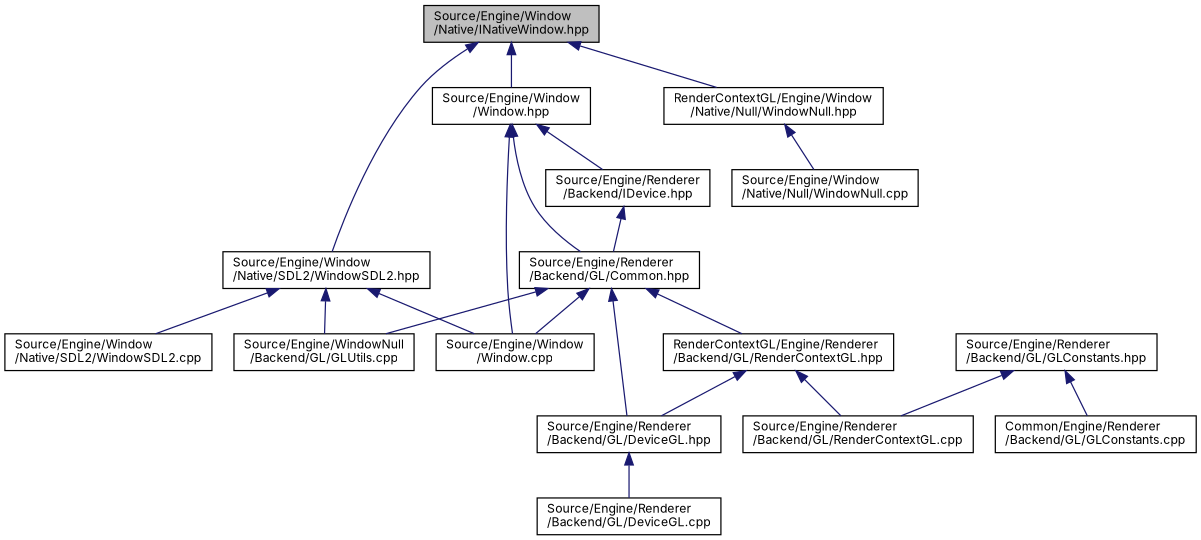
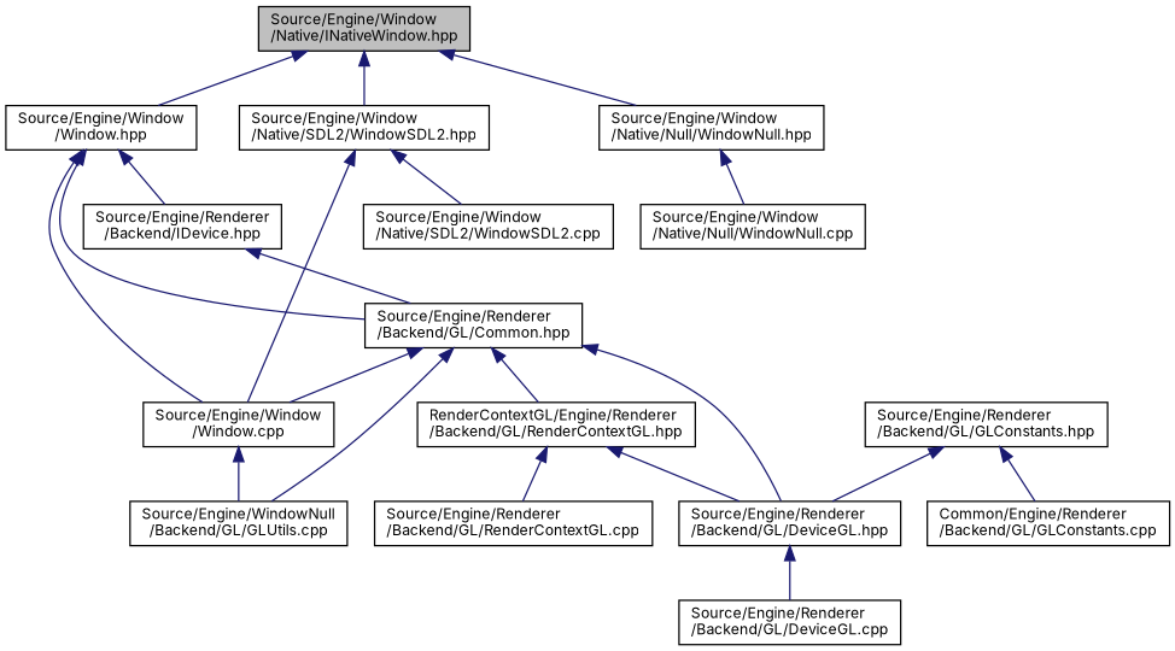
  digraph {
    fontname=Inter
    node [color=black fillcolor=white fontname=Inter fontsize=10 shape=record style=filled]
    edge [color=midnightblue dir=back fontname=Inter fontsize=10 labelfontname=Helvetica labelfontsize=10 style=solid]
    n1 [fillcolor=grey75 fontcolor=black height=0.2 label="Source/Engine/Window\l/Native/INativeWindow.hpp" width=0.4]
    n2 [height=0.2 label="Source/Engine/Window\l/Window.hpp" width=0.4]
    n3 [height=0.2 label="Source/Engine/Window\l/Native/SDL2/WindowSDL2.hpp" width=0.4]
-   n4 [height=0.2 label="RenderContextGL/Engine/Window\l/Native/Null/WindowNull.hpp" width=0.4]
+   n4 [height=0.2 label="Source/Engine/Window\l/Native/Null/WindowNull.hpp" width=0.4]
    n5 [height=0.2 label="Source/Engine/Renderer\l/Backend/GL/Common.hpp" width=0.4]
    n6 [height=0.2 label="Source/Engine/Renderer\l/Backend/IDevice.hpp" width=0.4]
    n7 [height=0.2 label="Source/Engine/Window\l/Window.cpp" width=0.4]
    n8 [height=0.2 label="Source/Engine/WindowNull\l/Backend/GL/GLUtils.cpp" width=0.4]
    n9 [height=0.2 label="Source/Engine/Window\l/Native/SDL2/WindowSDL2.cpp" width=0.4]
    n10 [height=0.2 label="Source/Engine/Window\l/Native/Null/WindowNull.cpp" width=0.4]
    n11 [height=0.2 label="Source/Engine/Renderer\l/Backend/GL/DeviceGL.hpp" width=0.4]
    n12 [height=0.2 label="RenderContextGL/Engine/Renderer\l/Backend/GL/RenderContextGL.hpp" width=0.4]
    n13 [height=0.2 label="Source/Engine/Renderer\l/Backend/GL/DeviceGL.cpp" width=0.4]
    n14 [height=0.2 label="Source/Engine/Renderer\l/Backend/GL/RenderContextGL.cpp" width=0.4]
    n15 [height=0.2 label="Source/Engine/Renderer\l/Backend/GL/GLConstants.hpp" width=0.4]
    n16 [height=0.2 label="Common/Engine/Renderer\l/Backend/GL/GLConstants.cpp" width=0.4]
    n1 -> n2
    n1 -> n3
    n1 -> n4
    n2 -> n5
    n2 -> n6
    n2 -> n7
    n3 -> n7
-   n3 -> n8
+   n7 -> n8
    n3 -> n9
    n4 -> n10
    n5 -> n7
    n5 -> n8
    n5 -> n11
    n5 -> n12
    n6 -> n5
    n11 -> n13
    n12 -> n11
    n12 -> n14
-   n15 -> n14
+   n15 -> n11
    n15 -> n16
  }
